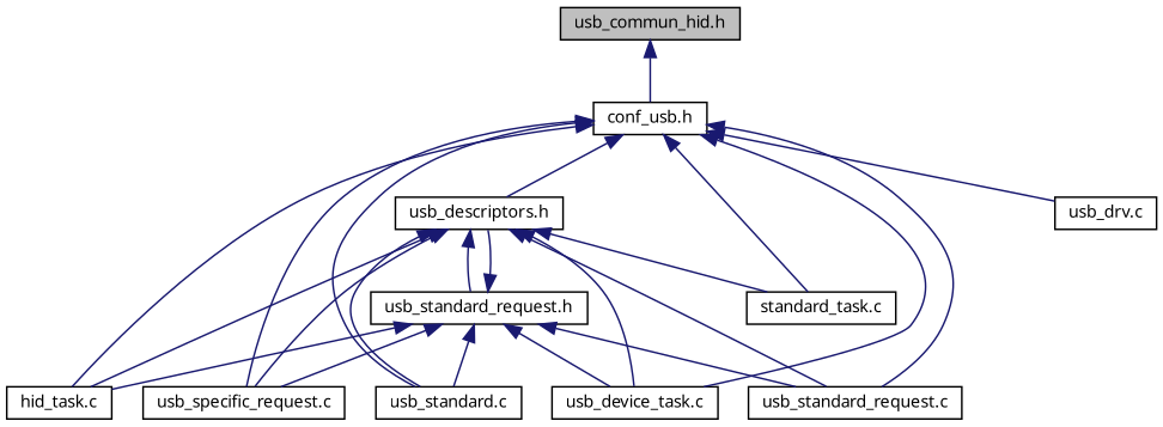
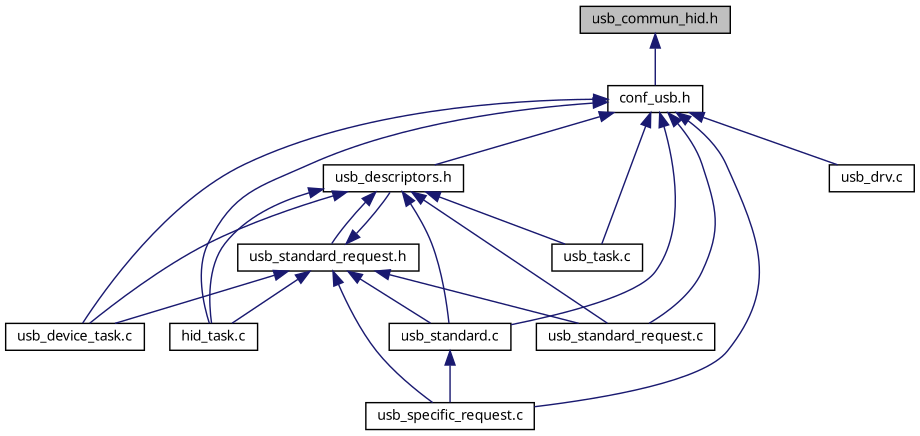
  digraph {
    node [color=black fillcolor=white fontname="FreeSans.ttf" fontsize=10 shape=record style=filled]
    edge [color=midnightblue dir=back fontname="FreeSans.ttf" fontsize=10 labelfontname="FreeSans.ttf" labelfontsize=10 style=solid]
    n1 [fillcolor=grey75 fontcolor=black height=0.2 label="usb_commun_hid.h" width=0.4]
    n2 [height=0.2 label="conf_usb.h" width=0.4]
    n3 [height=0.2 label="hid_task.c" width=0.4]
    n4 [height=0.2 label="usb_descriptors.h" width=0.4]
    n5 [height=0.2 label="usb_standard.c" width=0.4]
    n6 [height=0.2 label="usb_specific_request.c" width=0.4]
    n7 [height=0.2 label="usb_device_task.c" width=0.4]
    n8 [height=0.2 label="usb_standard_request.c" width=0.4]
-   n9 [height=0.2 label="standard_task.c" width=0.4]
+   n9 [height=0.2 label="usb_task.c" width=0.4]
    n10 [height=0.2 label="usb_drv.c" width=0.4]
    n11 [height=0.2 label="usb_standard_request.h" width=0.4]
    n1 -> n2
    n2 -> n3
    n2 -> n4
    n2 -> n5
    n2 -> n6
    n2 -> n7
    n2 -> n8
    n2 -> n9
    n2 -> n10
    n4 -> n3
    n4 -> n5
-   n4 -> n6
+   n5 -> n6
    n4 -> n7
    n4 -> n8
    n4 -> n9
    n4 -> n11
    n11 -> n3
    n11 -> n4
    n11 -> n5
    n11 -> n6
    n11 -> n7
    n11 -> n8
  }
